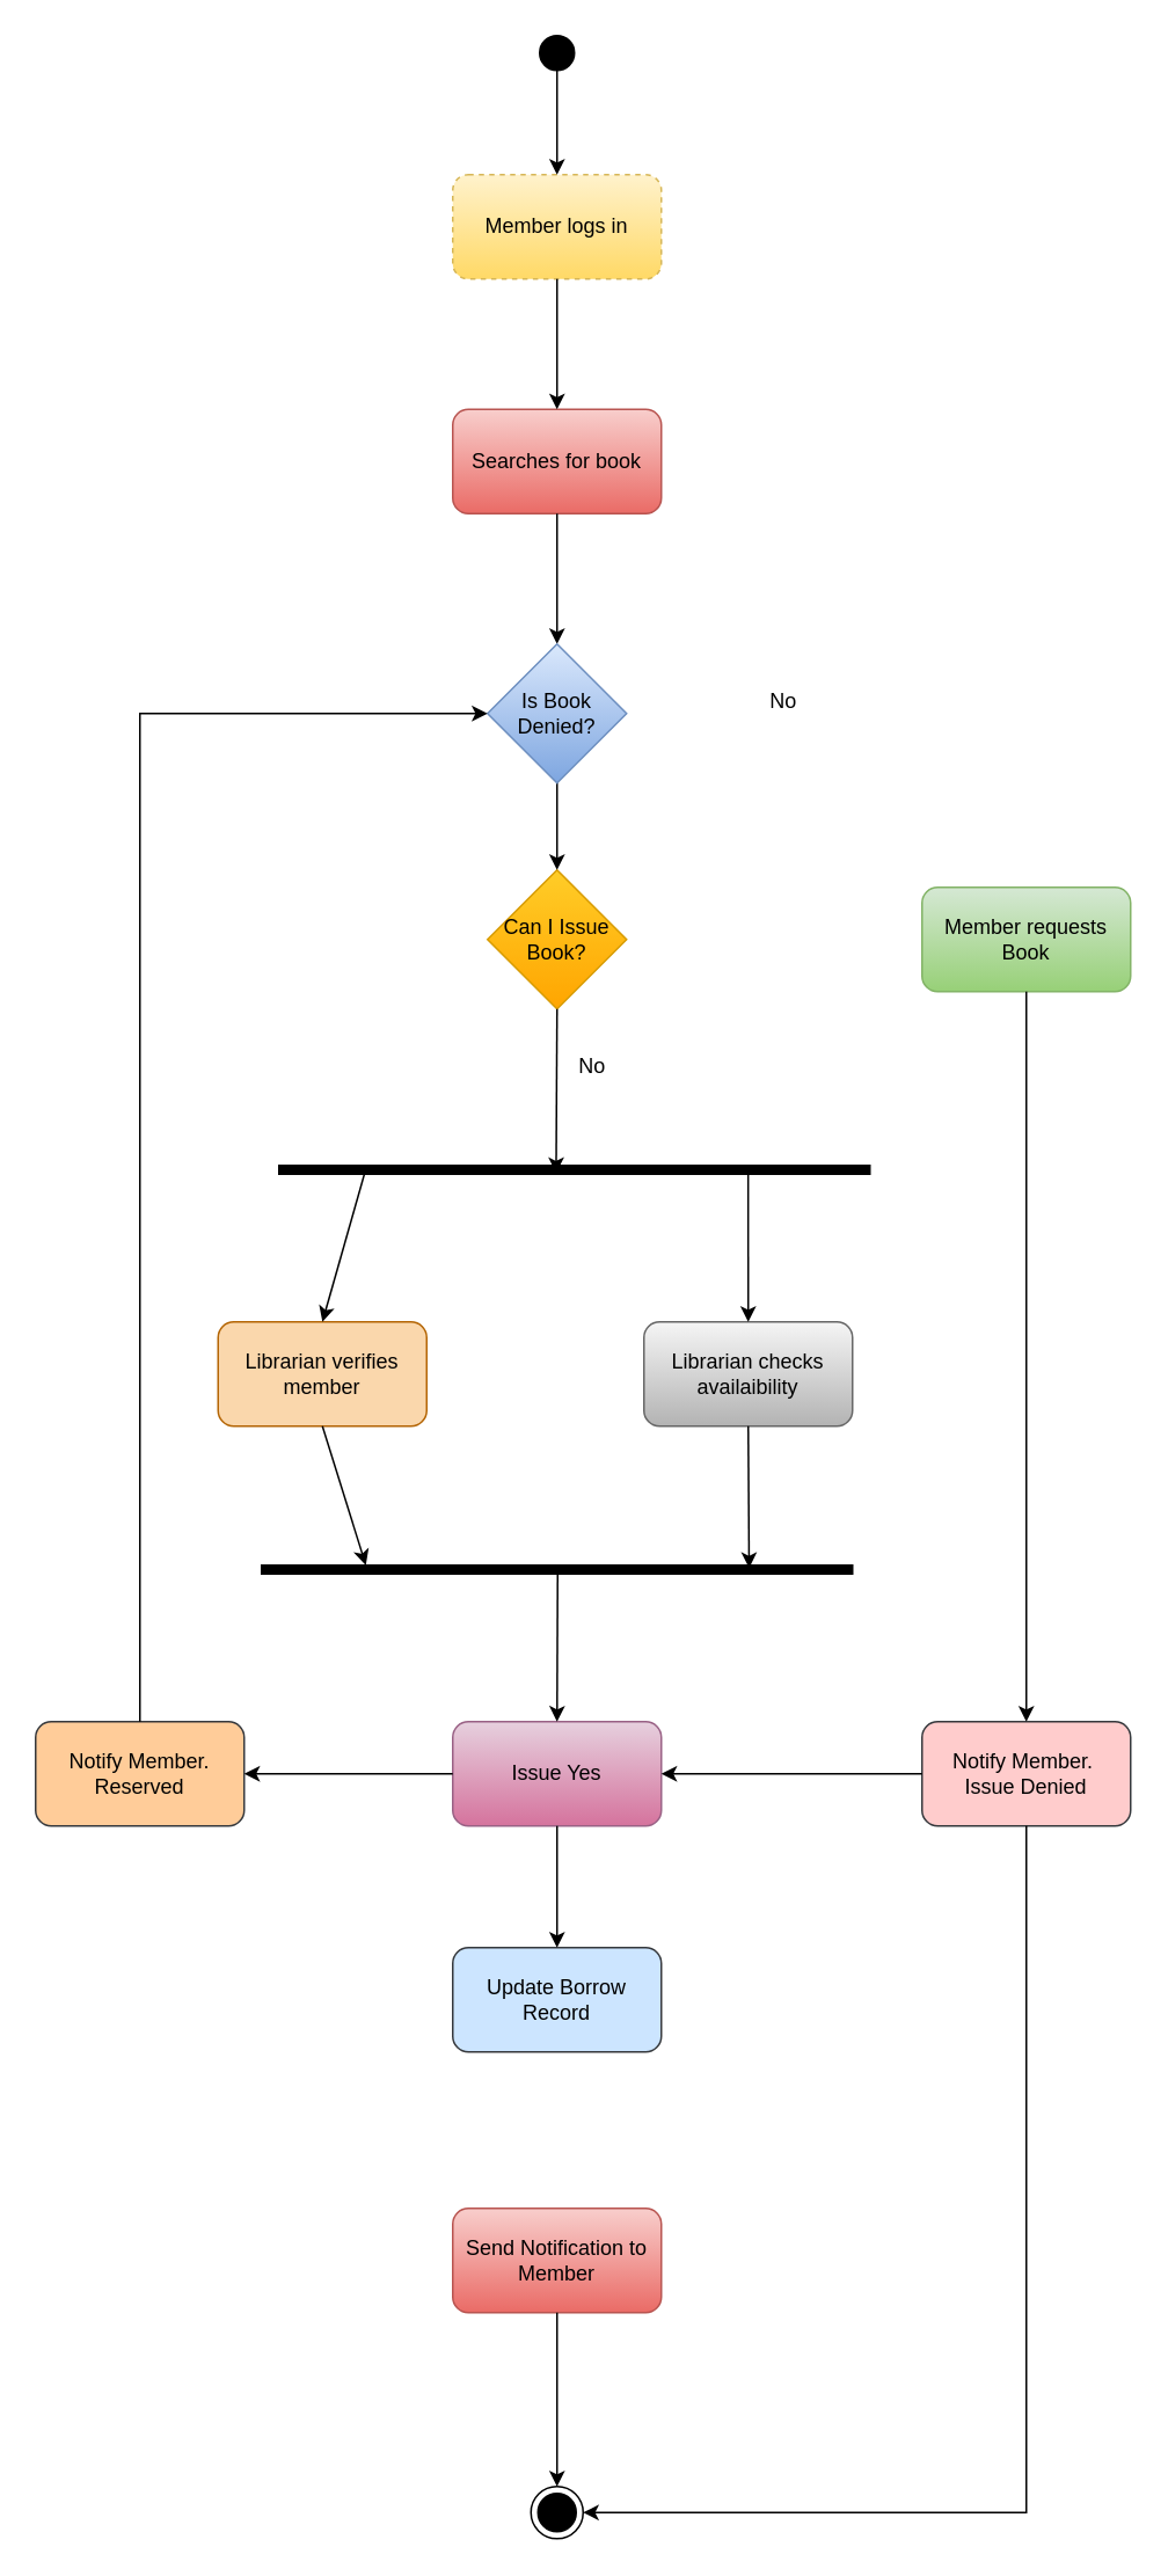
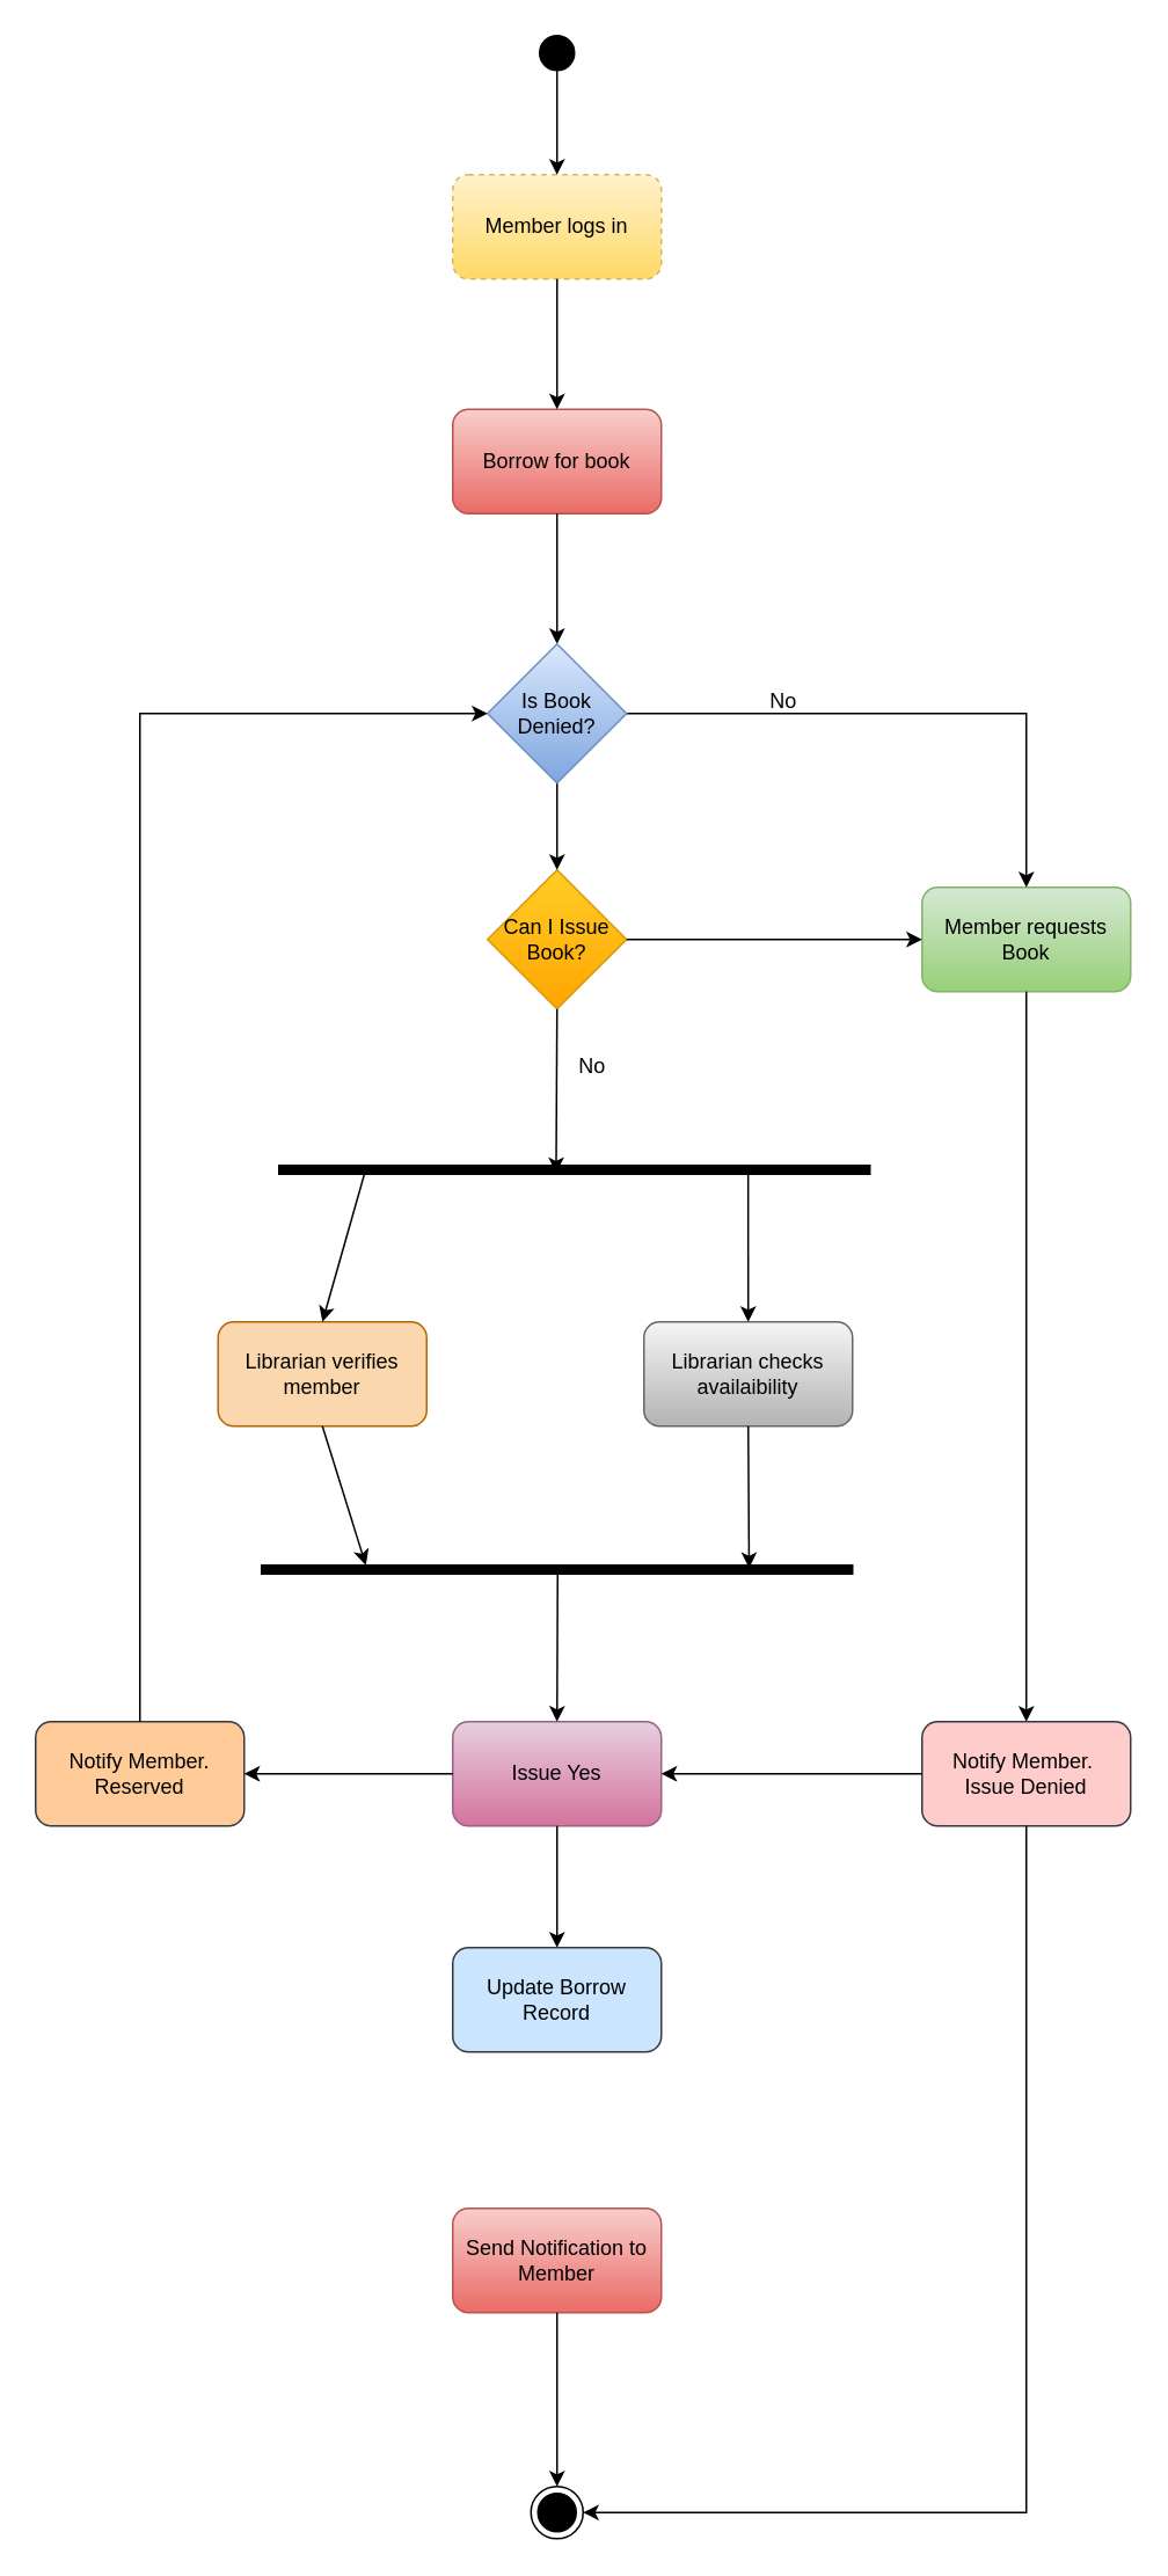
  <mxCell id="0" />
  <mxCell id="1" parent="0" />
  <mxCell id="2" value="" style="ellipse;html=1;shape=endState;fillColor=strokeColor;" parent="1" vertex="1"><mxGeometry x="305" y="1430" width="30" height="30" as="geometry" /></mxCell>
  <mxCell id="3" value="" style="ellipse;fillColor=strokeColor;html=1;" parent="1" vertex="1"><mxGeometry x="310" y="20" width="20" height="20" as="geometry" /></mxCell>
  <mxCell id="4" value="" style="html=1;points=[];perimeter=orthogonalPerimeter;fillColor=strokeColor;direction=south;" parent="1" vertex="1"><mxGeometry x="160" y="670" width="340" height="5" as="geometry" /></mxCell>
  <mxCell id="5" value="Member logs in" style="rounded=1;whiteSpace=wrap;html=1;fillColor=#fff2cc;strokeColor=#d6b656;gradientColor=#ffd966;dashed=1;" parent="1" vertex="1"><mxGeometry x="260" y="100" width="120" height="60" as="geometry" /></mxCell>
  <mxCell id="6" value="" style="endArrow=classic;html=1;rounded=0;exitX=0.5;exitY=1;exitDx=0;exitDy=0;entryX=0.5;entryY=0;entryDx=0;entryDy=0;" parent="1" source="3" target="5" edge="1"><mxGeometry width="50" height="50" relative="1" as="geometry"><mxPoint x="300" y="270" as="sourcePoint" /><mxPoint x="350" y="220" as="targetPoint" /></mxGeometry></mxCell>
- <mxCell id="7" value="Searches for book" style="rounded=1;whiteSpace=wrap;html=1;fillColor=#f8cecc;strokeColor=#b85450;gradientColor=#ea6b66;" parent="1" vertex="1"><mxGeometry x="260" y="235" width="120" height="60" as="geometry" /></mxCell>
+ <mxCell id="7" value="Borrow for book" style="rounded=1;whiteSpace=wrap;html=1;fillColor=#f8cecc;strokeColor=#b85450;gradientColor=#ea6b66;" parent="1" vertex="1"><mxGeometry x="260" y="235" width="120" height="60" as="geometry" /></mxCell>
  <mxCell id="8" value="" style="endArrow=classic;html=1;rounded=0;exitX=0.5;exitY=1;exitDx=0;exitDy=0;entryX=0.5;entryY=0;entryDx=0;entryDy=0;" parent="1" source="5" target="7" edge="1"><mxGeometry width="50" height="50" relative="1" as="geometry"><mxPoint x="240" y="250" as="sourcePoint" /><mxPoint x="290" y="200" as="targetPoint" /></mxGeometry></mxCell>
  <mxCell id="9" value="Member requests Book" style="rounded=1;whiteSpace=wrap;html=1;fillColor=#d5e8d4;gradientColor=#97d077;strokeColor=#82b366;" parent="1" vertex="1"><mxGeometry x="530" y="510" width="120" height="60" as="geometry" /></mxCell>
+ <mxCell id="10" value="" style="endArrow=classic;html=1;rounded=0;exitX=1;exitY=0.5;exitDx=0;exitDy=0;entryX=0.5;entryY=0;entryDx=0;entryDy=0;endFill=1;" parent="1" source="18" target="9" edge="1"><mxGeometry width="50" height="50" relative="1" as="geometry"><mxPoint x="380" y="410" as="sourcePoint" /><mxPoint x="530" y="300" as="targetPoint" /><Array as="points"><mxPoint x="590" y="410" /></Array></mxGeometry></mxCell>
  <mxCell id="11" value="" style="endArrow=classic;html=1;rounded=0;exitX=0.5;exitY=1;exitDx=0;exitDy=0;entryX=0.5;entryY=0;entryDx=0;entryDy=0;" parent="1" source="7" target="18" edge="1"><mxGeometry width="50" height="50" relative="1" as="geometry"><mxPoint x="270" y="410" as="sourcePoint" /><mxPoint x="320" y="380" as="targetPoint" /></mxGeometry></mxCell>
  <mxCell id="12" value="Can I Issue Book?" style="rhombus;whiteSpace=wrap;html=1;fillColor=#ffcd28;strokeColor=#d79b00;gradientColor=#ffa500;" parent="1" vertex="1"><mxGeometry x="280" y="500" width="80" height="80" as="geometry" /></mxCell>
  <mxCell id="13" value="" style="endArrow=classic;html=1;rounded=0;exitX=0.5;exitY=1;exitDx=0;exitDy=0;" parent="1" target="12" edge="1"><mxGeometry width="50" height="50" relative="1" as="geometry"><mxPoint x="320" y="440" as="sourcePoint" /><mxPoint x="500" y="530" as="targetPoint" /></mxGeometry></mxCell>
+ <mxCell id="14" value="" style="endArrow=classic;html=1;rounded=0;entryX=0;entryY=0.5;entryDx=0;entryDy=0;exitX=1;exitY=0.5;exitDx=0;exitDy=0;" parent="1" source="12" target="9" edge="1"><mxGeometry width="50" height="50" relative="1" as="geometry"><mxPoint x="350" y="660" as="sourcePoint" /><mxPoint x="400" y="610" as="targetPoint" /></mxGeometry></mxCell>
  <mxCell id="15" value="" style="endArrow=classic;html=1;rounded=0;exitX=0.5;exitY=1;exitDx=0;exitDy=0;entryX=0.88;entryY=0.531;entryDx=0;entryDy=0;entryPerimeter=0;" parent="1" source="12" target="4" edge="1"><mxGeometry width="50" height="50" relative="1" as="geometry"><mxPoint x="360" y="640" as="sourcePoint" /><mxPoint x="410" y="590" as="targetPoint" /></mxGeometry></mxCell>
  <mxCell id="16" value="Librarian verifies member" style="rounded=1;whiteSpace=wrap;html=1;fillColor=#fad7ac;strokeColor=#b46504;" parent="1" vertex="1"><mxGeometry x="125" y="760" width="120" height="60" as="geometry" /></mxCell>
  <mxCell id="17" value="Librarian checks availaibility" style="rounded=1;whiteSpace=wrap;html=1;fillColor=#f5f5f5;gradientColor=#b3b3b3;strokeColor=#666666;" parent="1" vertex="1"><mxGeometry x="370" y="760" width="120" height="60" as="geometry" /></mxCell>
  <mxCell id="18" value="Is Book Denied?" style="rhombus;whiteSpace=wrap;html=1;fillColor=#dae8fc;strokeColor=#6c8ebf;gradientColor=#7ea6e0;" parent="1" vertex="1"><mxGeometry x="280" y="370" width="80" height="80" as="geometry" /></mxCell>
  <mxCell id="19" value="No" style="text;html=1;align=center;verticalAlign=middle;resizable=0;points=[];autosize=1;strokeColor=none;fillColor=none;" parent="1" vertex="1"><mxGeometry x="430" y="388" width="40" height="30" as="geometry" /></mxCell>
  <mxCell id="20" value="No" style="text;html=1;align=center;verticalAlign=middle;resizable=0;points=[];autosize=1;strokeColor=none;fillColor=none;" parent="1" vertex="1"><mxGeometry x="320" y="598" width="40" height="30" as="geometry" /></mxCell>
  <mxCell id="21" value="" style="endArrow=classic;html=1;rounded=0;entryX=0.5;entryY=0;entryDx=0;entryDy=0;" parent="1" target="16" edge="1"><mxGeometry width="50" height="50" relative="1" as="geometry"><mxPoint x="210" y="672" as="sourcePoint" /><mxPoint x="310" y="720" as="targetPoint" /></mxGeometry></mxCell>
  <mxCell id="22" value="" style="endArrow=classic;html=1;rounded=0;exitX=0.24;exitY=0.206;exitDx=0;exitDy=0;exitPerimeter=0;entryX=0.5;entryY=0;entryDx=0;entryDy=0;" parent="1" source="4" target="17" edge="1"><mxGeometry width="50" height="50" relative="1" as="geometry"><mxPoint x="480" y="740" as="sourcePoint" /><mxPoint x="530" y="690" as="targetPoint" /></mxGeometry></mxCell>
  <mxCell id="23" value="" style="html=1;points=[];perimeter=orthogonalPerimeter;fillColor=strokeColor;direction=south;" parent="1" vertex="1"><mxGeometry x="150" y="900" width="340" height="5" as="geometry" /></mxCell>
  <mxCell id="24" value="" style="endArrow=classic;html=1;rounded=0;exitX=0.5;exitY=1;exitDx=0;exitDy=0;" parent="1" source="16" edge="1"><mxGeometry width="50" height="50" relative="1" as="geometry"><mxPoint x="230" y="910" as="sourcePoint" /><mxPoint x="210" y="900" as="targetPoint" /></mxGeometry></mxCell>
  <mxCell id="25" value="" style="endArrow=classic;html=1;rounded=0;exitX=0.5;exitY=1;exitDx=0;exitDy=0;entryX=0.32;entryY=0.175;entryDx=0;entryDy=0;entryPerimeter=0;" parent="1" source="17" target="23" edge="1"><mxGeometry width="50" height="50" relative="1" as="geometry"><mxPoint x="450" y="980" as="sourcePoint" /><mxPoint x="500" y="930" as="targetPoint" /></mxGeometry></mxCell>
  <mxCell id="26" value="Issue Yes" style="rounded=1;whiteSpace=wrap;html=1;fillColor=#e6d0de;strokeColor=#996185;gradientColor=#d5739d;" parent="1" vertex="1"><mxGeometry x="260" y="990" width="120" height="60" as="geometry" /></mxCell>
  <mxCell id="27" value="Notify Member. Reserved" style="rounded=1;whiteSpace=wrap;html=1;fillColor=#ffcc99;strokeColor=#36393d;" parent="1" vertex="1"><mxGeometry x="20" y="990" width="120" height="60" as="geometry" /></mxCell>
  <mxCell id="28" value="" style="endArrow=classic;html=1;rounded=0;exitX=0.5;exitY=0;exitDx=0;exitDy=0;entryX=0;entryY=0.5;entryDx=0;entryDy=0;edgeStyle=orthogonalEdgeStyle;" parent="1" source="27" target="18" edge="1"><mxGeometry width="50" height="50" relative="1" as="geometry"><mxPoint x="70" y="820" as="sourcePoint" /><mxPoint x="120" y="770" as="targetPoint" /></mxGeometry></mxCell>
  <mxCell id="29" value="" style="endArrow=classic;html=1;rounded=0;entryX=1;entryY=0.5;entryDx=0;entryDy=0;exitX=0;exitY=0.5;exitDx=0;exitDy=0;" parent="1" source="26" target="27" edge="1"><mxGeometry width="50" height="50" relative="1" as="geometry"><mxPoint x="170" y="1090" as="sourcePoint" /><mxPoint x="220" y="1040" as="targetPoint" /></mxGeometry></mxCell>
  <mxCell id="30" value="Notify Member.&amp;nbsp;&lt;div&gt;Issue Denied&lt;/div&gt;" style="rounded=1;whiteSpace=wrap;html=1;fillColor=#ffcccc;strokeColor=#36393d;" parent="1" vertex="1"><mxGeometry x="530" y="990" width="120" height="60" as="geometry" /></mxCell>
  <mxCell id="31" value="" style="endArrow=classic;html=1;rounded=0;exitX=0.5;exitY=1;exitDx=0;exitDy=0;entryX=0.5;entryY=0;entryDx=0;entryDy=0;" parent="1" source="9" target="30" edge="1"><mxGeometry width="50" height="50" relative="1" as="geometry"><mxPoint x="630" y="840" as="sourcePoint" /><mxPoint x="680" y="790" as="targetPoint" /></mxGeometry></mxCell>
  <mxCell id="32" value="" style="endArrow=classic;html=1;rounded=0;entryX=1;entryY=0.5;entryDx=0;entryDy=0;exitX=0;exitY=0.5;exitDx=0;exitDy=0;" parent="1" source="30" target="26" edge="1"><mxGeometry width="50" height="50" relative="1" as="geometry"><mxPoint x="440" y="1100" as="sourcePoint" /><mxPoint x="490" y="1050" as="targetPoint" /></mxGeometry></mxCell>
  <mxCell id="33" value="" style="endArrow=classic;html=1;rounded=0;entryX=0.5;entryY=0;entryDx=0;entryDy=0;exitX=0.64;exitY=0.499;exitDx=0;exitDy=0;exitPerimeter=0;" parent="1" source="23" target="26" edge="1"><mxGeometry width="50" height="50" relative="1" as="geometry"><mxPoint x="340" y="1000" as="sourcePoint" /><mxPoint x="390" y="950" as="targetPoint" /></mxGeometry></mxCell>
  <mxCell id="34" value="Update Borrow Record" style="rounded=1;whiteSpace=wrap;html=1;fillColor=#cce5ff;strokeColor=#36393d;" parent="1" vertex="1"><mxGeometry x="260" y="1120" width="120" height="60" as="geometry" /></mxCell>
  <mxCell id="35" value="Send Notification to Member" style="rounded=1;whiteSpace=wrap;html=1;fillColor=#f8cecc;strokeColor=#b85450;gradientColor=#ea6b66;" parent="1" vertex="1"><mxGeometry x="260" y="1270" width="120" height="60" as="geometry" /></mxCell>
  <mxCell id="36" value="" style="endArrow=classic;html=1;rounded=0;exitX=0.5;exitY=1;exitDx=0;exitDy=0;entryX=0.5;entryY=0;entryDx=0;entryDy=0;" parent="1" source="26" target="34" edge="1"><mxGeometry width="50" height="50" relative="1" as="geometry"><mxPoint x="520" y="1220" as="sourcePoint" /><mxPoint x="570" y="1170" as="targetPoint" /></mxGeometry></mxCell>
  <mxCell id="37" value="" style="endArrow=classic;html=1;rounded=0;exitX=0.5;exitY=1;exitDx=0;exitDy=0;entryX=1;entryY=0.5;entryDx=0;entryDy=0;edgeStyle=orthogonalEdgeStyle;" parent="1" source="30" target="2" edge="1"><mxGeometry width="50" height="50" relative="1" as="geometry"><mxPoint x="580" y="1240" as="sourcePoint" /><mxPoint x="630" y="1190" as="targetPoint" /></mxGeometry></mxCell>
  <mxCell id="38" value="" style="endArrow=classic;html=1;rounded=0;exitX=0.5;exitY=1;exitDx=0;exitDy=0;entryX=0.5;entryY=0;entryDx=0;entryDy=0;" parent="1" source="35" target="2" edge="1"><mxGeometry width="50" height="50" relative="1" as="geometry"><mxPoint x="440" y="1400" as="sourcePoint" /><mxPoint x="490" y="1350" as="targetPoint" /></mxGeometry></mxCell>
